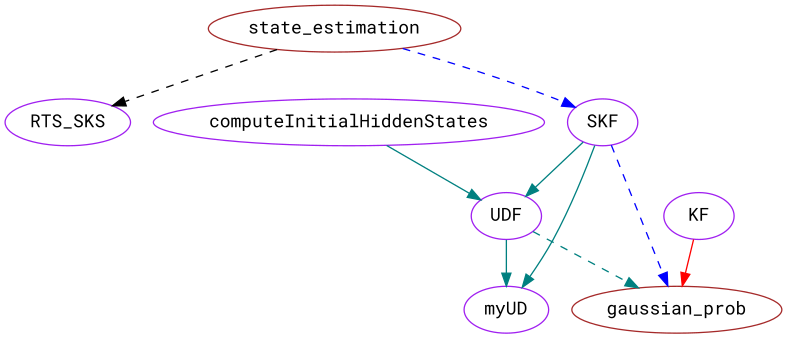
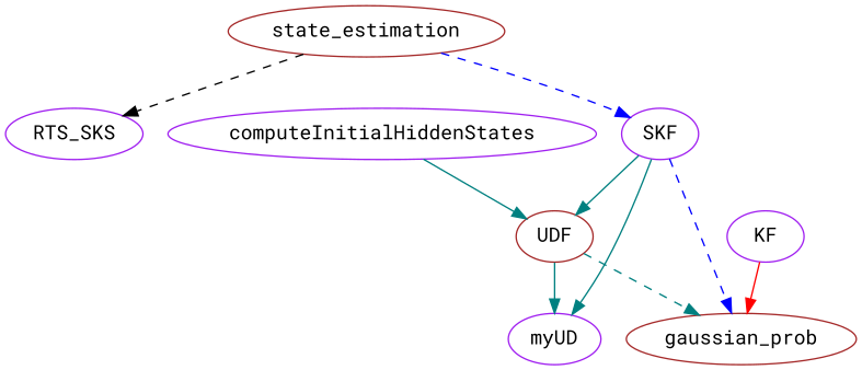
  digraph {
    fontname="Roboto Mono"
    node [color=purple fontname="Roboto Mono"]
    edge [color=teal fontname="Roboto Mono" style=solid]
    gaussian_prob [color=brown]
    KF
    SKF
-   UDF
+   UDF [color=brown]
    myUD
    computeInitialHiddenStates
    state_estimation [color=brown]
    RTS_SKS
    KF -> gaussian_prob [color=red]
    SKF -> gaussian_prob [color=blue style=dashed]
    SKF -> UDF
    SKF -> myUD
    UDF -> gaussian_prob [style=dashed]
    UDF -> myUD
    computeInitialHiddenStates -> UDF
    state_estimation -> SKF [color=blue style=dashed]
    state_estimation -> RTS_SKS [color=black style=dashed]
  }
